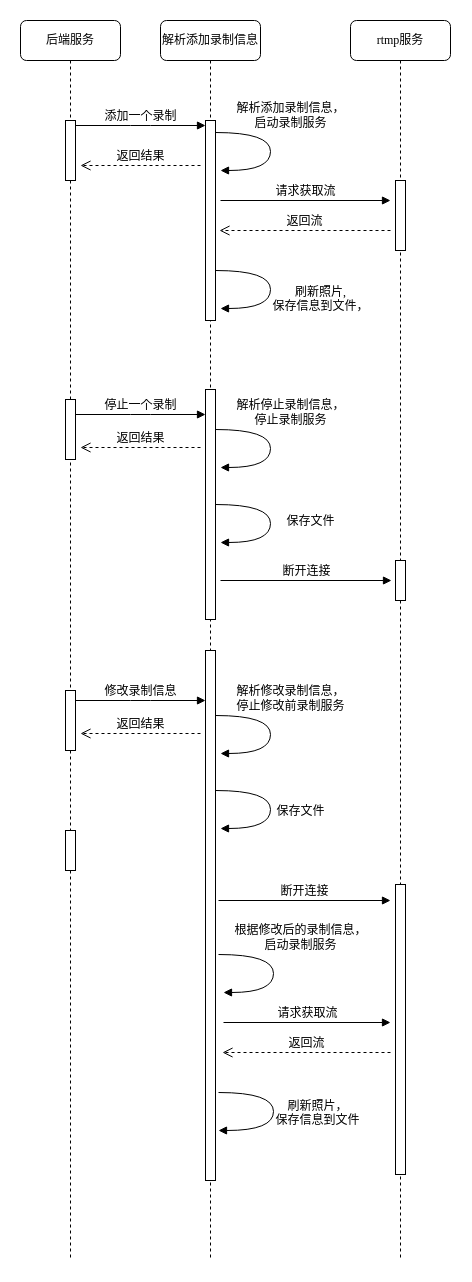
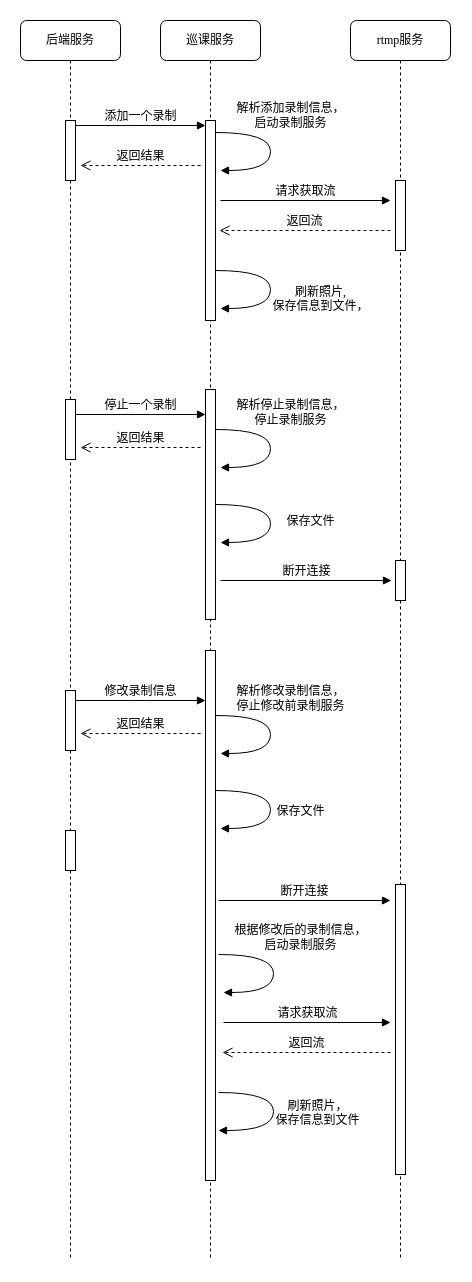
  <mxCell id="0" />
  <mxCell id="1" parent="0" />
- <mxCell id="2" value="解析添加录制信息" style="shape=umlLifeline;perimeter=lifelinePerimeter;whiteSpace=wrap;html=1;container=1;collapsible=0;recursiveResize=0;outlineConnect=0;rounded=1;shadow=0;comic=0;labelBackgroundColor=none;strokeColor=#000000;strokeWidth=1;fillColor=#FFFFFF;fontFamily=Verdana;fontSize=12;fontColor=#000000;align=center;" parent="1" vertex="1"><mxGeometry x="160" y="20" width="100" height="1240" as="geometry" /></mxCell>
+ <mxCell id="2" value="巡课服务" style="shape=umlLifeline;perimeter=lifelinePerimeter;whiteSpace=wrap;html=1;container=1;collapsible=0;recursiveResize=0;outlineConnect=0;rounded=1;shadow=0;comic=0;labelBackgroundColor=none;strokeColor=#000000;strokeWidth=1;fillColor=#FFFFFF;fontFamily=Verdana;fontSize=12;fontColor=#000000;align=center;" parent="1" vertex="1"><mxGeometry x="160" y="20" width="100" height="1240" as="geometry" /></mxCell>
  <mxCell id="3" value="" style="html=1;points=[];perimeter=orthogonalPerimeter;rounded=0;shadow=0;comic=0;labelBackgroundColor=none;strokeColor=#000000;strokeWidth=1;fillColor=#FFFFFF;fontFamily=Verdana;fontSize=12;fontColor=#000000;align=center;" parent="2" vertex="1"><mxGeometry x="45" y="100" width="10" height="200" as="geometry" /></mxCell>
  <mxCell id="4" value="" style="html=1;points=[];perimeter=orthogonalPerimeter;rounded=0;shadow=0;comic=0;labelBackgroundColor=none;strokeColor=#000000;strokeWidth=1;fillColor=#FFFFFF;fontFamily=Verdana;fontSize=12;fontColor=#000000;align=center;" parent="2" vertex="1"><mxGeometry x="45" y="369" width="10" height="230" as="geometry" /></mxCell>
  <mxCell id="5" value="" style="html=1;points=[];perimeter=orthogonalPerimeter;" parent="2" vertex="1"><mxGeometry x="45" y="630" width="10" height="530" as="geometry" /></mxCell>
  <mxCell id="6" value="rtmp服务" style="shape=umlLifeline;perimeter=lifelinePerimeter;whiteSpace=wrap;html=1;container=1;collapsible=0;recursiveResize=0;outlineConnect=0;rounded=1;shadow=0;comic=0;labelBackgroundColor=none;strokeColor=#000000;strokeWidth=1;fillColor=#FFFFFF;fontFamily=Verdana;fontSize=12;fontColor=#000000;align=center;" parent="1" vertex="1"><mxGeometry x="350" y="20" width="100" height="1240" as="geometry" /></mxCell>
  <mxCell id="7" value="" style="html=1;points=[];perimeter=orthogonalPerimeter;rounded=0;shadow=0;comic=0;labelBackgroundColor=none;strokeColor=#000000;strokeWidth=1;fillColor=#FFFFFF;fontFamily=Verdana;fontSize=12;fontColor=#000000;align=center;" parent="6" vertex="1"><mxGeometry x="45" y="160" width="10" height="70" as="geometry" /></mxCell>
  <mxCell id="8" value="" style="html=1;points=[];perimeter=orthogonalPerimeter;rounded=0;shadow=0;comic=0;labelBackgroundColor=none;strokeColor=#000000;strokeWidth=1;fillColor=#FFFFFF;fontFamily=Verdana;fontSize=12;fontColor=#000000;align=center;" parent="6" vertex="1"><mxGeometry x="45" y="540" width="10" height="40" as="geometry" /></mxCell>
  <mxCell id="9" value="" style="html=1;points=[];perimeter=orthogonalPerimeter;rounded=0;shadow=0;comic=0;labelBackgroundColor=none;strokeColor=#000000;strokeWidth=1;fillColor=#FFFFFF;fontFamily=Verdana;fontSize=12;fontColor=#000000;align=center;" parent="6" vertex="1"><mxGeometry x="45" y="864" width="10" height="290" as="geometry" /></mxCell>
  <mxCell id="10" value="后端服务" style="shape=umlLifeline;perimeter=lifelinePerimeter;whiteSpace=wrap;html=1;container=1;collapsible=0;recursiveResize=0;outlineConnect=0;rounded=1;shadow=0;comic=0;labelBackgroundColor=none;strokeColor=#000000;strokeWidth=1;fillColor=#FFFFFF;fontFamily=Verdana;fontSize=12;fontColor=#000000;align=center;" parent="1" vertex="1"><mxGeometry x="20" y="20" width="100" height="1240" as="geometry" /></mxCell>
  <mxCell id="11" value="" style="html=1;points=[];perimeter=orthogonalPerimeter;rounded=0;shadow=0;comic=0;labelBackgroundColor=none;strokeColor=#000000;strokeWidth=1;fillColor=#FFFFFF;fontFamily=Verdana;fontSize=12;fontColor=#000000;align=center;" parent="10" vertex="1"><mxGeometry x="45" y="100" width="10" height="60" as="geometry" /></mxCell>
  <mxCell id="12" value="" style="html=1;points=[];perimeter=orthogonalPerimeter;rounded=0;shadow=0;comic=0;labelBackgroundColor=none;strokeColor=#000000;strokeWidth=1;fillColor=#FFFFFF;fontFamily=Verdana;fontSize=12;fontColor=#000000;align=center;" parent="10" vertex="1"><mxGeometry x="45" y="379" width="10" height="60" as="geometry" /></mxCell>
  <mxCell id="13" value="" style="html=1;points=[];perimeter=orthogonalPerimeter;" parent="10" vertex="1"><mxGeometry x="45" y="670" width="10" height="60" as="geometry" /></mxCell>
  <mxCell id="14" value="" style="html=1;points=[];perimeter=orthogonalPerimeter;" vertex="1" parent="10"><mxGeometry x="45" y="810" width="10" height="40" as="geometry" /></mxCell>
  <mxCell id="15" value="添加一个录制" style="html=1;verticalAlign=bottom;endArrow=block;entryX=0;entryY=0;labelBackgroundColor=none;fontFamily=Verdana;fontSize=12;edgeStyle=elbowEdgeStyle;elbow=vertical;" parent="1" edge="1"><mxGeometry relative="1" as="geometry"><mxPoint x="75" y="125" as="sourcePoint" /><mxPoint x="205" y="125" as="targetPoint" /></mxGeometry></mxCell>
  <mxCell id="16" value="&lt;div&gt;解析添加录制信息，&lt;/div&gt;&lt;div&gt;启动录制服务&lt;br&gt;&lt;/div&gt;" style="html=1;verticalAlign=bottom;endArrow=block;labelBackgroundColor=none;fontFamily=Verdana;fontSize=12;elbow=vertical;edgeStyle=orthogonalEdgeStyle;curved=1;entryX=1;entryY=0.286;entryPerimeter=0;exitX=1.038;exitY=0.345;exitPerimeter=0;" parent="1" edge="1"><mxGeometry x="-0.231" y="20" relative="1" as="geometry"><mxPoint x="215" y="132" as="sourcePoint" /><mxPoint x="220" y="170" as="targetPoint" /><Array as="points"><mxPoint x="270" y="132" /><mxPoint x="270" y="170" /></Array><mxPoint as="offset" /></mxGeometry></mxCell>
  <mxCell id="17" value="请求获取流" style="html=1;verticalAlign=bottom;endArrow=block;labelBackgroundColor=none;fontFamily=Verdana;fontSize=12;" parent="1" edge="1"><mxGeometry relative="1" as="geometry"><mxPoint x="220" y="200" as="sourcePoint" /><mxPoint x="390" y="200" as="targetPoint" /></mxGeometry></mxCell>
  <mxCell id="18" value="返回流" style="html=1;verticalAlign=bottom;endArrow=open;dashed=1;endSize=8;labelBackgroundColor=none;fontFamily=Verdana;fontSize=12;" parent="1" edge="1"><mxGeometry relative="1" as="geometry"><mxPoint x="219" y="230" as="targetPoint" /><mxPoint x="390" y="230" as="sourcePoint" /></mxGeometry></mxCell>
  <mxCell id="19" value="&lt;br&gt;&lt;div&gt;刷新照片,&lt;/div&gt;&lt;div&gt;保存信息到文件，&lt;/div&gt;&lt;div&gt;&lt;br&gt;&lt;/div&gt;" style="html=1;verticalAlign=bottom;endArrow=block;labelBackgroundColor=none;fontFamily=Verdana;fontSize=12;elbow=vertical;edgeStyle=orthogonalEdgeStyle;curved=1;entryX=1;entryY=0.286;entryPerimeter=0;exitX=1.038;exitY=0.345;exitPerimeter=0;" parent="1" edge="1"><mxGeometry x="0.301" y="55" relative="1" as="geometry"><mxPoint x="215" y="270" as="sourcePoint" /><mxPoint x="220" y="308" as="targetPoint" /><Array as="points"><mxPoint x="270" y="270" /><mxPoint x="270" y="308" /></Array><mxPoint x="50" y="-33" as="offset" /></mxGeometry></mxCell>
  <mxCell id="20" value="返回结果" style="html=1;verticalAlign=bottom;endArrow=open;dashed=1;endSize=8;labelBackgroundColor=none;fontFamily=Verdana;fontSize=12;" parent="1" edge="1"><mxGeometry relative="1" as="geometry"><mxPoint x="80" y="165" as="targetPoint" /><mxPoint x="200" y="165" as="sourcePoint" /></mxGeometry></mxCell>
  <mxCell id="21" value="停止一个录制" style="html=1;verticalAlign=bottom;endArrow=block;entryX=0;entryY=0;labelBackgroundColor=none;fontFamily=Verdana;fontSize=12;edgeStyle=elbowEdgeStyle;elbow=vertical;" parent="1" edge="1"><mxGeometry relative="1" as="geometry"><mxPoint x="75" y="414" as="sourcePoint" /><mxPoint x="205" y="414" as="targetPoint" /></mxGeometry></mxCell>
  <mxCell id="22" value="返回结果" style="html=1;verticalAlign=bottom;endArrow=open;dashed=1;endSize=8;labelBackgroundColor=none;fontFamily=Verdana;fontSize=12;" parent="1" edge="1"><mxGeometry relative="1" as="geometry"><mxPoint x="80" y="447" as="targetPoint" /><mxPoint x="200" y="447" as="sourcePoint" /></mxGeometry></mxCell>
  <mxCell id="23" value="&lt;div&gt;解析停止录制信息，&lt;/div&gt;&lt;div&gt;停止录制服务&lt;br&gt;&lt;/div&gt;" style="html=1;verticalAlign=bottom;endArrow=block;labelBackgroundColor=none;fontFamily=Verdana;fontSize=12;elbow=vertical;edgeStyle=orthogonalEdgeStyle;curved=1;entryX=1;entryY=0.286;entryPerimeter=0;exitX=1.038;exitY=0.345;exitPerimeter=0;" parent="1" edge="1"><mxGeometry x="-0.231" y="20" relative="1" as="geometry"><mxPoint x="215" y="429" as="sourcePoint" /><mxPoint x="220" y="467" as="targetPoint" /><Array as="points"><mxPoint x="270" y="429" /><mxPoint x="270" y="467" /></Array><mxPoint as="offset" /></mxGeometry></mxCell>
  <mxCell id="24" value="&lt;div&gt;保存文件&lt;/div&gt;" style="html=1;verticalAlign=bottom;endArrow=block;labelBackgroundColor=none;fontFamily=Verdana;fontSize=12;elbow=vertical;edgeStyle=orthogonalEdgeStyle;curved=1;entryX=1;entryY=0.286;entryPerimeter=0;exitX=1.038;exitY=0.345;exitPerimeter=0;" parent="1" edge="1"><mxGeometry x="0.301" y="-42" relative="1" as="geometry"><mxPoint x="215" y="504" as="sourcePoint" /><mxPoint x="220" y="542" as="targetPoint" /><Array as="points"><mxPoint x="270" y="504" /><mxPoint x="270" y="542" /></Array><mxPoint x="40" y="30" as="offset" /></mxGeometry></mxCell>
  <mxCell id="25" value="断开连接" style="html=1;verticalAlign=bottom;endArrow=block;labelBackgroundColor=none;fontFamily=Verdana;fontSize=12;entryX=-0.4;entryY=0.5;entryDx=0;entryDy=0;entryPerimeter=0;" parent="1" target="8" edge="1"><mxGeometry relative="1" as="geometry"><mxPoint x="220" y="580" as="sourcePoint" /><mxPoint x="360" y="580" as="targetPoint" /></mxGeometry></mxCell>
  <mxCell id="26" value="修改录制信息" style="html=1;verticalAlign=bottom;endArrow=block;entryX=0;entryY=0;labelBackgroundColor=none;fontFamily=Verdana;fontSize=12;edgeStyle=elbowEdgeStyle;elbow=vertical;" parent="1" edge="1"><mxGeometry relative="1" as="geometry"><mxPoint x="75" y="700" as="sourcePoint" /><mxPoint x="205" y="700" as="targetPoint" /></mxGeometry></mxCell>
  <mxCell id="27" value="返回结果" style="html=1;verticalAlign=bottom;endArrow=open;dashed=1;endSize=8;labelBackgroundColor=none;fontFamily=Verdana;fontSize=12;" parent="1" edge="1"><mxGeometry relative="1" as="geometry"><mxPoint x="80" y="733" as="targetPoint" /><mxPoint x="200" y="733" as="sourcePoint" /></mxGeometry></mxCell>
  <mxCell id="28" value="&lt;div&gt;解析修改录制信息，&lt;/div&gt;&lt;div&gt;停止修改前录制服务&lt;br&gt;&lt;/div&gt;" style="html=1;verticalAlign=bottom;endArrow=block;labelBackgroundColor=none;fontFamily=Verdana;fontSize=12;elbow=vertical;edgeStyle=orthogonalEdgeStyle;curved=1;entryX=1;entryY=0.286;entryPerimeter=0;exitX=1.038;exitY=0.345;exitPerimeter=0;" parent="1" edge="1"><mxGeometry x="-0.231" y="20" relative="1" as="geometry"><mxPoint x="215" y="715" as="sourcePoint" /><mxPoint x="220" y="753" as="targetPoint" /><Array as="points"><mxPoint x="270" y="715" /><mxPoint x="270" y="753" /></Array><mxPoint as="offset" /></mxGeometry></mxCell>
  <mxCell id="29" value="&lt;div&gt;保存文件&lt;/div&gt;" style="html=1;verticalAlign=bottom;endArrow=block;labelBackgroundColor=none;fontFamily=Verdana;fontSize=12;elbow=vertical;edgeStyle=orthogonalEdgeStyle;curved=1;entryX=1;entryY=0.286;entryPerimeter=0;exitX=1.038;exitY=0.345;exitPerimeter=0;" parent="1" edge="1"><mxGeometry x="0.301" y="-31" relative="1" as="geometry"><mxPoint x="215" y="790" as="sourcePoint" /><mxPoint x="220" y="828" as="targetPoint" /><Array as="points"><mxPoint x="270" y="790" /><mxPoint x="270" y="828" /></Array><mxPoint x="30" y="23" as="offset" /></mxGeometry></mxCell>
  <mxCell id="30" value="断开连接" style="html=1;verticalAlign=bottom;endArrow=block;labelBackgroundColor=none;fontFamily=Verdana;fontSize=12;" parent="1" edge="1"><mxGeometry relative="1" as="geometry"><mxPoint x="218" y="900" as="sourcePoint" /><mxPoint x="390" y="900" as="targetPoint" /></mxGeometry></mxCell>
  <mxCell id="31" value="&lt;div&gt;根据修改后的录制信息，&lt;/div&gt;&lt;div&gt;启动录制服务&lt;br&gt;&lt;/div&gt;" style="html=1;verticalAlign=bottom;endArrow=block;labelBackgroundColor=none;fontFamily=Verdana;fontSize=12;elbow=vertical;edgeStyle=orthogonalEdgeStyle;curved=1;entryX=1;entryY=0.286;entryPerimeter=0;exitX=1.038;exitY=0.345;exitPerimeter=0;" parent="1" edge="1"><mxGeometry x="-0.231" y="27" relative="1" as="geometry"><mxPoint x="218" y="954" as="sourcePoint" /><mxPoint x="223" y="992" as="targetPoint" /><Array as="points"><mxPoint x="273" y="954" /><mxPoint x="273" y="992" /></Array><mxPoint as="offset" /></mxGeometry></mxCell>
  <mxCell id="32" value="请求获取流" style="html=1;verticalAlign=bottom;endArrow=block;labelBackgroundColor=none;fontFamily=Verdana;fontSize=12;" parent="1" edge="1"><mxGeometry relative="1" as="geometry"><mxPoint x="223" y="1022" as="sourcePoint" /><mxPoint x="390" y="1022" as="targetPoint" /></mxGeometry></mxCell>
  <mxCell id="33" value="返回流" style="html=1;verticalAlign=bottom;endArrow=open;dashed=1;endSize=8;labelBackgroundColor=none;fontFamily=Verdana;fontSize=12;" parent="1" edge="1"><mxGeometry relative="1" as="geometry"><mxPoint x="222" y="1052" as="targetPoint" /><mxPoint x="390" y="1052" as="sourcePoint" /></mxGeometry></mxCell>
  <mxCell id="34" value="&lt;br&gt;&lt;div&gt;刷新照片，&lt;/div&gt;&lt;div&gt;保存信息到文件&lt;/div&gt;&lt;div&gt;&lt;br&gt;&lt;/div&gt;" style="html=1;verticalAlign=bottom;endArrow=block;labelBackgroundColor=none;fontFamily=Verdana;fontSize=12;elbow=vertical;edgeStyle=orthogonalEdgeStyle;curved=1;exitX=1.038;exitY=0.345;exitPerimeter=0;" parent="1" edge="1"><mxGeometry x="0.301" y="49" relative="1" as="geometry"><mxPoint x="218" y="1092" as="sourcePoint" /><mxPoint x="218" y="1130" as="targetPoint" /><Array as="points"><mxPoint x="273" y="1092" /><mxPoint x="273" y="1130" /></Array><mxPoint x="47" y="-35" as="offset" /></mxGeometry></mxCell>
